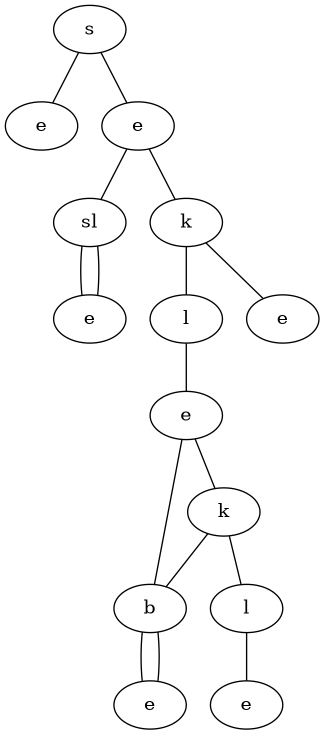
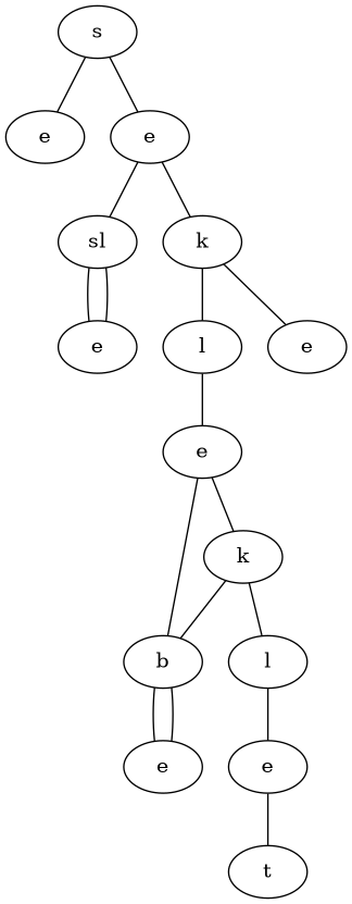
  graph {
    n1 [label=s]
    n2 [label=e]
    n3 [label=e]
    n4 [label=sl]
    n5 [label=k]
    n6 [label=e]
    n7 [label=l]
    n8 [label=e]
    n9 [label=e]
    n10 [label=k]
    n11 [label=b]
    n12 [label=l]
    n13 [label=e]
    n14 [label=e]
+   n15 [label=t]
    n1 -- n2
    n1 -- n3
    n3 -- n4
    n3 -- n5
    n4 -- n6
    n4 -- n6
    n5 -- n7
    n5 -- n8
    n7 -- n9
    n9 -- n10
    n9 -- n11
    n10 -- n11
    n10 -- n12
    n11 -- n13
    n11 -- n13
    n12 -- n14
+   n14 -- n15
  }
